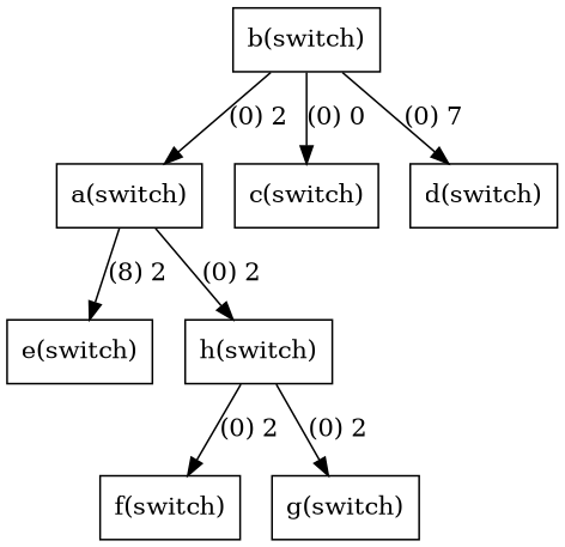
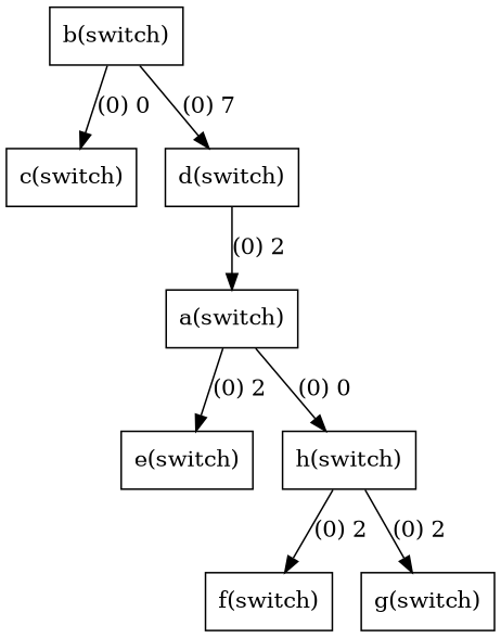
  digraph {
    rankdir=TB
    node [shape=record]
    n1 [label="b(switch)"]
    n2 [label="a(switch)"]
    n3 [label="c(switch)"]
    n4 [label="d(switch)"]
    n5 [label="e(switch)"]
    n6 [label="h(switch)"]
    n7 [label="f(switch)"]
    n8 [label="g(switch)"]
-   n1 -> n2 [label="(0) 2"]
+   n4 -> n2 [label="(0) 2"]
    n1 -> n3 [label="(0) 0"]
    n1 -> n4 [label="(0) 7"]
-   n2 -> n5 [label="(8) 2"]
-   n2 -> n6 [label="(0) 2"]
+   n2 -> n5 [label="(0) 2"]
+   n2 -> n6 [label="(0) 0"]
    n6 -> n7 [label="(0) 2"]
    n6 -> n8 [label="(0) 2"]
  }
